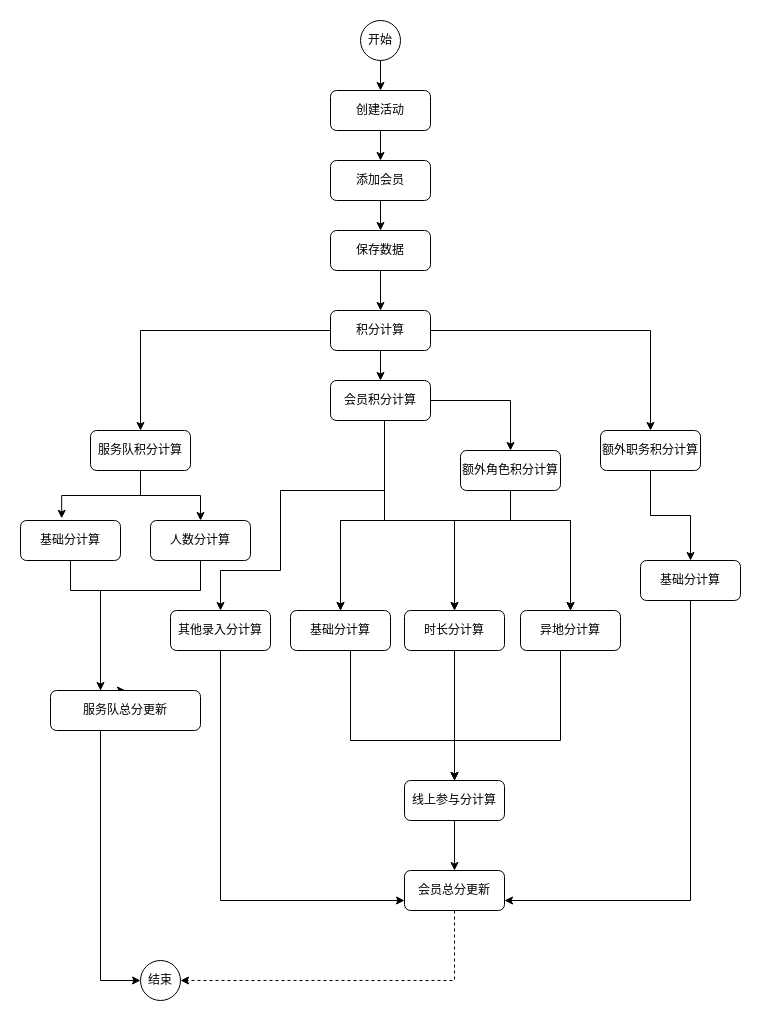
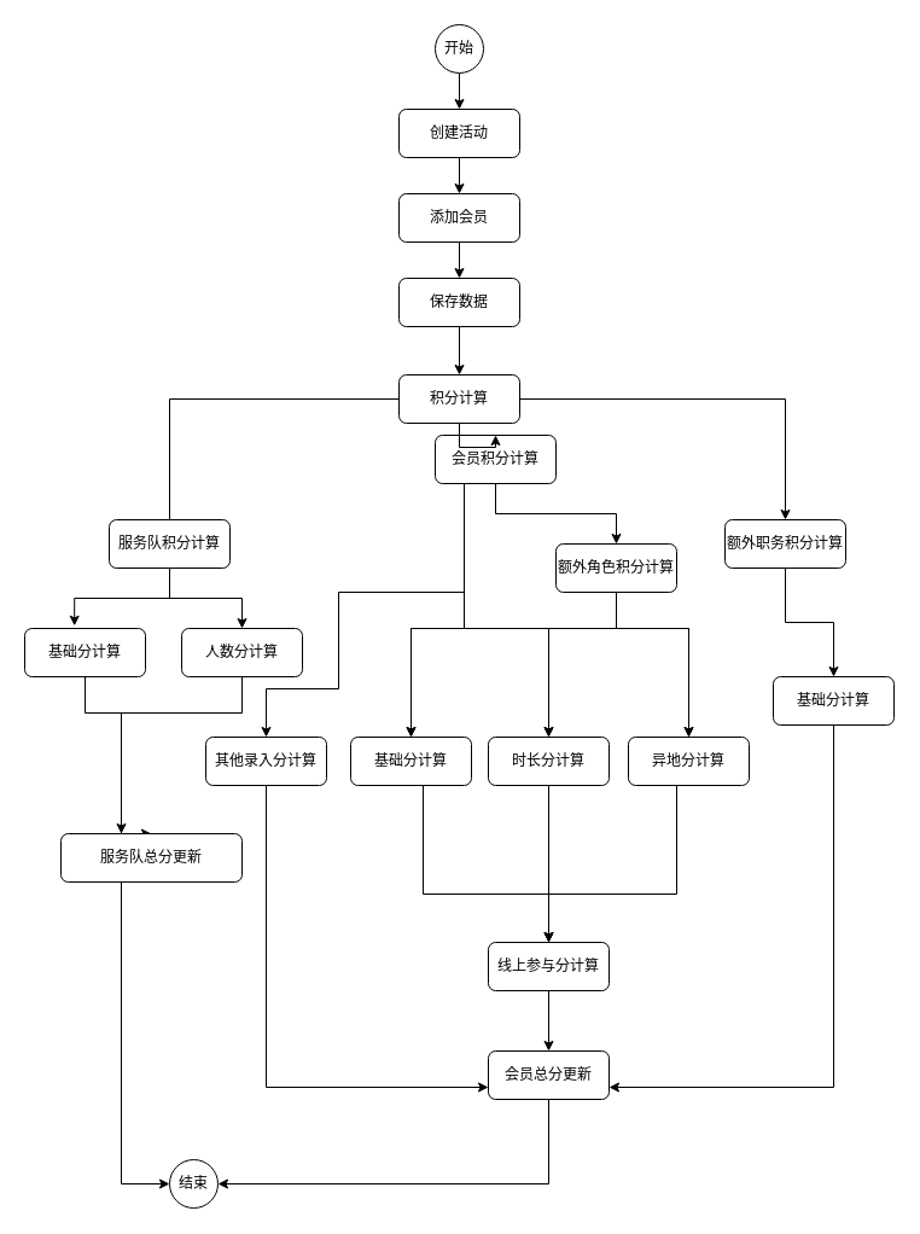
  <mxCell id="0" />
  <mxCell id="1" parent="0" />
  <mxCell id="2" style="edgeStyle=orthogonalEdgeStyle;rounded=0;orthogonalLoop=1;jettySize=auto;html=1;exitX=0.5;exitY=1;exitDx=0;exitDy=0;entryX=0.5;entryY=0;entryDx=0;entryDy=0;" edge="1" parent="1" source="4" target="6"><mxGeometry relative="1" as="geometry" /></mxCell>
  <mxCell id="3" value="" style="edgeStyle=orthogonalEdgeStyle;rounded=0;orthogonalLoop=1;jettySize=auto;html=1;" edge="1" parent="1" source="45" target="4"><mxGeometry relative="1" as="geometry" /></mxCell>
  <mxCell id="4" value="创建活动" style="rounded=1;whiteSpace=wrap;html=1;" vertex="1" parent="1"><mxGeometry x="330" y="90" width="100" height="40" as="geometry" /></mxCell>
  <mxCell id="5" style="edgeStyle=orthogonalEdgeStyle;rounded=0;orthogonalLoop=1;jettySize=auto;html=1;exitX=0.5;exitY=1;exitDx=0;exitDy=0;entryX=0.5;entryY=0;entryDx=0;entryDy=0;" edge="1" parent="1" source="6" target="8"><mxGeometry relative="1" as="geometry" /></mxCell>
  <mxCell id="6" value="添加会员" style="rounded=1;whiteSpace=wrap;html=1;" vertex="1" parent="1"><mxGeometry x="330" y="160" width="100" height="40" as="geometry" /></mxCell>
  <mxCell id="7" value="" style="edgeStyle=orthogonalEdgeStyle;rounded=0;orthogonalLoop=1;jettySize=auto;html=1;" edge="1" parent="1" source="8" target="49"><mxGeometry relative="1" as="geometry" /></mxCell>
  <mxCell id="8" value="保存数据" style="rounded=1;whiteSpace=wrap;html=1;" vertex="1" parent="1"><mxGeometry x="330" y="230" width="100" height="40" as="geometry" /></mxCell>
  <mxCell id="9" style="edgeStyle=orthogonalEdgeStyle;rounded=0;orthogonalLoop=1;jettySize=auto;html=1;entryX=0.412;entryY=-0.055;entryDx=0;entryDy=0;entryPerimeter=0;" edge="1" parent="1" source="11" target="13"><mxGeometry relative="1" as="geometry" /></mxCell>
  <mxCell id="10" style="edgeStyle=orthogonalEdgeStyle;rounded=0;orthogonalLoop=1;jettySize=auto;html=1;entryX=0.5;entryY=0;entryDx=0;entryDy=0;" edge="1" parent="1" source="11" target="15"><mxGeometry relative="1" as="geometry" /></mxCell>
  <mxCell id="11" value="服务队积分计算" style="rounded=1;whiteSpace=wrap;html=1;" vertex="1" parent="1"><mxGeometry x="90" y="430" width="100" height="40" as="geometry" /></mxCell>
  <mxCell id="12" style="edgeStyle=orthogonalEdgeStyle;rounded=0;orthogonalLoop=1;jettySize=auto;html=1;" edge="1" parent="1" source="13" target="42"><mxGeometry relative="1" as="geometry"><Array as="points"><mxPoint x="70" y="590" /><mxPoint x="100" y="590" /></Array></mxGeometry></mxCell>
  <mxCell id="13" value="基础分计算" style="rounded=1;whiteSpace=wrap;html=1;" vertex="1" parent="1"><mxGeometry x="20" y="520" width="100" height="40" as="geometry" /></mxCell>
  <mxCell id="14" style="edgeStyle=orthogonalEdgeStyle;rounded=0;orthogonalLoop=1;jettySize=auto;html=1;entryX=0.5;entryY=0;entryDx=0;entryDy=0;" edge="1" parent="1" source="15" target="42"><mxGeometry relative="1" as="geometry"><Array as="points"><mxPoint x="200" y="590" /><mxPoint x="100" y="590" /></Array></mxGeometry></mxCell>
  <mxCell id="15" value="人数分计算" style="rounded=1;whiteSpace=wrap;html=1;" vertex="1" parent="1"><mxGeometry x="150" y="520" width="100" height="40" as="geometry" /></mxCell>
  <mxCell id="16" style="edgeStyle=orthogonalEdgeStyle;rounded=0;orthogonalLoop=1;jettySize=auto;html=1;entryX=0.5;entryY=0;entryDx=0;entryDy=0;" edge="1" parent="1" source="21" target="31"><mxGeometry relative="1" as="geometry"><Array as="points"><mxPoint x="384" y="520" /><mxPoint x="454" y="520" /></Array></mxGeometry></mxCell>
  <mxCell id="17" style="edgeStyle=orthogonalEdgeStyle;rounded=0;orthogonalLoop=1;jettySize=auto;html=1;entryX=0.5;entryY=0;entryDx=0;entryDy=0;" edge="1" parent="1" source="21" target="33"><mxGeometry relative="1" as="geometry"><Array as="points"><mxPoint x="384" y="520" /><mxPoint x="570" y="520" /></Array></mxGeometry></mxCell>
  <mxCell id="18" style="edgeStyle=orthogonalEdgeStyle;rounded=0;orthogonalLoop=1;jettySize=auto;html=1;entryX=0.5;entryY=0;entryDx=0;entryDy=0;" edge="1" parent="1" source="21" target="29"><mxGeometry relative="1" as="geometry"><Array as="points"><mxPoint x="384" y="520" /><mxPoint x="340" y="520" /></Array></mxGeometry></mxCell>
  <mxCell id="19" style="edgeStyle=orthogonalEdgeStyle;rounded=0;orthogonalLoop=1;jettySize=auto;html=1;" edge="1" parent="1" source="21"><mxGeometry relative="1" as="geometry"><mxPoint x="220" y="610" as="targetPoint" /><Array as="points"><mxPoint x="384" y="490" /><mxPoint x="280" y="490" /><mxPoint x="280" y="570" /><mxPoint x="220" y="570" /><mxPoint x="220" y="610" /></Array></mxGeometry></mxCell>
  <mxCell id="20" style="edgeStyle=orthogonalEdgeStyle;rounded=0;orthogonalLoop=1;jettySize=auto;html=1;entryX=0.5;entryY=0;entryDx=0;entryDy=0;" edge="1" parent="1" source="21" target="25"><mxGeometry relative="1" as="geometry" /></mxCell>
- <mxCell id="21" value="会员积分计算" style="rounded=1;whiteSpace=wrap;html=1;" vertex="1" parent="1"><mxGeometry x="330" y="380" width="100" height="40" as="geometry" /></mxCell>
+ <mxCell id="21" value="会员积分计算" style="rounded=1;whiteSpace=wrap;html=1;" vertex="1" parent="1"><mxGeometry x="360" y="360" width="100" height="40" as="geometry" /></mxCell>
  <mxCell id="22" style="edgeStyle=orthogonalEdgeStyle;rounded=0;orthogonalLoop=1;jettySize=auto;html=1;entryX=0.5;entryY=0;entryDx=0;entryDy=0;" edge="1" parent="1" source="25" target="31"><mxGeometry relative="1" as="geometry"><Array as="points"><mxPoint x="510" y="520" /><mxPoint x="454" y="520" /></Array></mxGeometry></mxCell>
  <mxCell id="23" style="edgeStyle=orthogonalEdgeStyle;rounded=0;orthogonalLoop=1;jettySize=auto;html=1;entryX=0.5;entryY=0;entryDx=0;entryDy=0;" edge="1" parent="1" source="25" target="33"><mxGeometry relative="1" as="geometry"><Array as="points"><mxPoint x="510" y="520" /><mxPoint x="570" y="520" /></Array></mxGeometry></mxCell>
  <mxCell id="24" style="edgeStyle=orthogonalEdgeStyle;rounded=0;orthogonalLoop=1;jettySize=auto;html=1;entryX=0.5;entryY=0;entryDx=0;entryDy=0;" edge="1" parent="1" source="25" target="29"><mxGeometry relative="1" as="geometry"><Array as="points"><mxPoint x="510" y="520" /><mxPoint x="340" y="520" /></Array></mxGeometry></mxCell>
  <mxCell id="25" value="额外角色积分计算" style="rounded=1;whiteSpace=wrap;html=1;" vertex="1" parent="1"><mxGeometry x="460" y="450" width="100" height="40" as="geometry" /></mxCell>
  <mxCell id="26" style="edgeStyle=orthogonalEdgeStyle;rounded=0;orthogonalLoop=1;jettySize=auto;html=1;" edge="1" parent="1" source="27" target="37"><mxGeometry relative="1" as="geometry" /></mxCell>
  <mxCell id="27" value="额外职务积分计算" style="rounded=1;whiteSpace=wrap;html=1;" vertex="1" parent="1"><mxGeometry x="600" y="430" width="100" height="40" as="geometry" /></mxCell>
  <mxCell id="28" style="edgeStyle=orthogonalEdgeStyle;rounded=0;orthogonalLoop=1;jettySize=auto;html=1;entryX=0.5;entryY=0;entryDx=0;entryDy=0;" edge="1" parent="1" source="29" target="35"><mxGeometry relative="1" as="geometry"><Array as="points"><mxPoint x="350" y="740" /><mxPoint x="454" y="740" /></Array></mxGeometry></mxCell>
  <mxCell id="29" value="基础分计算" style="rounded=1;whiteSpace=wrap;html=1;" vertex="1" parent="1"><mxGeometry x="290" y="610" width="100" height="40" as="geometry" /></mxCell>
  <mxCell id="30" style="edgeStyle=orthogonalEdgeStyle;rounded=0;orthogonalLoop=1;jettySize=auto;html=1;entryX=0.5;entryY=0;entryDx=0;entryDy=0;" edge="1" parent="1" source="31" target="35"><mxGeometry relative="1" as="geometry" /></mxCell>
  <mxCell id="31" value="时长分计算" style="rounded=1;whiteSpace=wrap;html=1;" vertex="1" parent="1"><mxGeometry x="404" y="610" width="100" height="40" as="geometry" /></mxCell>
  <mxCell id="32" style="edgeStyle=orthogonalEdgeStyle;rounded=0;orthogonalLoop=1;jettySize=auto;html=1;" edge="1" parent="1" source="33" target="35"><mxGeometry relative="1" as="geometry"><Array as="points"><mxPoint x="560" y="740" /><mxPoint x="454" y="740" /></Array></mxGeometry></mxCell>
  <mxCell id="33" value="异地分计算" style="rounded=1;whiteSpace=wrap;html=1;" vertex="1" parent="1"><mxGeometry x="520" y="610" width="100" height="40" as="geometry" /></mxCell>
  <mxCell id="34" style="edgeStyle=orthogonalEdgeStyle;rounded=0;orthogonalLoop=1;jettySize=auto;html=1;entryX=0.5;entryY=0;entryDx=0;entryDy=0;" edge="1" parent="1" source="35" target="41"><mxGeometry relative="1" as="geometry" /></mxCell>
  <mxCell id="35" value="线上参与分计算" style="rounded=1;whiteSpace=wrap;html=1;" vertex="1" parent="1"><mxGeometry x="404" y="780" width="100" height="40" as="geometry" /></mxCell>
  <mxCell id="36" style="edgeStyle=orthogonalEdgeStyle;rounded=0;orthogonalLoop=1;jettySize=auto;html=1;entryX=1;entryY=0.75;entryDx=0;entryDy=0;" edge="1" parent="1" source="37" target="41"><mxGeometry relative="1" as="geometry"><Array as="points"><mxPoint x="690" y="900" /></Array></mxGeometry></mxCell>
  <mxCell id="37" value="基础分计算" style="rounded=1;whiteSpace=wrap;html=1;" vertex="1" parent="1"><mxGeometry x="640" y="560" width="100" height="40" as="geometry" /></mxCell>
  <mxCell id="38" style="edgeStyle=orthogonalEdgeStyle;rounded=0;orthogonalLoop=1;jettySize=auto;html=1;entryX=0;entryY=0.75;entryDx=0;entryDy=0;" edge="1" parent="1" source="39" target="41"><mxGeometry relative="1" as="geometry"><Array as="points"><mxPoint x="220" y="900" /></Array></mxGeometry></mxCell>
  <mxCell id="39" value="其他录入分计算" style="rounded=1;whiteSpace=wrap;html=1;" vertex="1" parent="1"><mxGeometry x="170" y="610" width="100" height="40" as="geometry" /></mxCell>
- <mxCell id="40" style="edgeStyle=orthogonalEdgeStyle;rounded=0;orthogonalLoop=1;jettySize=auto;html=1;entryX=1;entryY=0.5;entryDx=0;entryDy=0;dashed=1;" edge="1" parent="1" source="41" target="44"><mxGeometry relative="1" as="geometry"><Array as="points"><mxPoint x="454" y="980" /></Array></mxGeometry></mxCell>
+ <mxCell id="40" style="edgeStyle=orthogonalEdgeStyle;rounded=0;orthogonalLoop=1;jettySize=auto;html=1;entryX=1;entryY=0.5;entryDx=0;entryDy=0;" edge="1" parent="1" source="41" target="44"><mxGeometry relative="1" as="geometry"><Array as="points"><mxPoint x="454" y="980" /></Array></mxGeometry></mxCell>
  <mxCell id="41" value="会员总分更新" style="rounded=1;whiteSpace=wrap;html=1;" vertex="1" parent="1"><mxGeometry x="404" y="870" width="100" height="40" as="geometry" /></mxCell>
  <mxCell id="42" value="服务队总分更新" style="rounded=1;whiteSpace=wrap;html=1;" vertex="1" parent="1"><mxGeometry x="50" y="690" width="150" height="40" as="geometry" /></mxCell>
  <mxCell id="43" style="edgeStyle=orthogonalEdgeStyle;rounded=0;orthogonalLoop=1;jettySize=auto;html=1;" edge="1" parent="1" source="42" target="44"><mxGeometry relative="1" as="geometry"><Array as="points"><mxPoint x="100" y="980" /></Array></mxGeometry></mxCell>
  <mxCell id="44" value="结束" style="ellipse;whiteSpace=wrap;html=1;aspect=fixed;" vertex="1" parent="1"><mxGeometry x="140" y="960" width="40" height="40" as="geometry" /></mxCell>
  <mxCell id="45" value="开始" style="ellipse;whiteSpace=wrap;html=1;aspect=fixed;" vertex="1" parent="1"><mxGeometry x="360" width="40" height="40" as="geometry" y="20" /></mxCell>
- <mxCell id="46" style="edgeStyle=orthogonalEdgeStyle;rounded=0;orthogonalLoop=1;jettySize=auto;html=1;entryX=0.5;entryY=0;entryDx=0;entryDy=0;" edge="1" parent="1" source="49" target="11"><mxGeometry relative="1" as="geometry" /></mxCell>
+ <mxCell id="46" style="edgeStyle=orthogonalEdgeStyle;rounded=0;orthogonalLoop=1;jettySize=auto;html=1;entryX=0.5;entryY=0;entryDx=0;entryDy=0;endArrow=none;" edge="1" parent="1" source="49" target="11"><mxGeometry relative="1" as="geometry" /></mxCell>
  <mxCell id="47" style="edgeStyle=orthogonalEdgeStyle;rounded=0;orthogonalLoop=1;jettySize=auto;html=1;" edge="1" parent="1" source="49" target="21"><mxGeometry relative="1" as="geometry" /></mxCell>
  <mxCell id="48" style="edgeStyle=orthogonalEdgeStyle;rounded=0;orthogonalLoop=1;jettySize=auto;html=1;entryX=0.5;entryY=0;entryDx=0;entryDy=0;" edge="1" parent="1" source="49" target="27"><mxGeometry relative="1" as="geometry" /></mxCell>
  <mxCell id="49" value="积分计算" style="rounded=1;whiteSpace=wrap;html=1;" vertex="1" parent="1"><mxGeometry x="330" y="310" width="100" height="40" as="geometry" /></mxCell>
